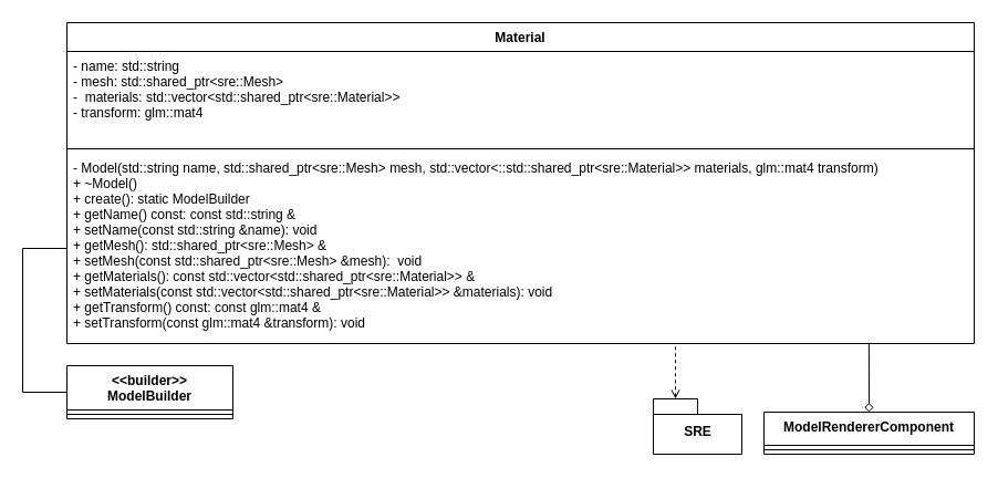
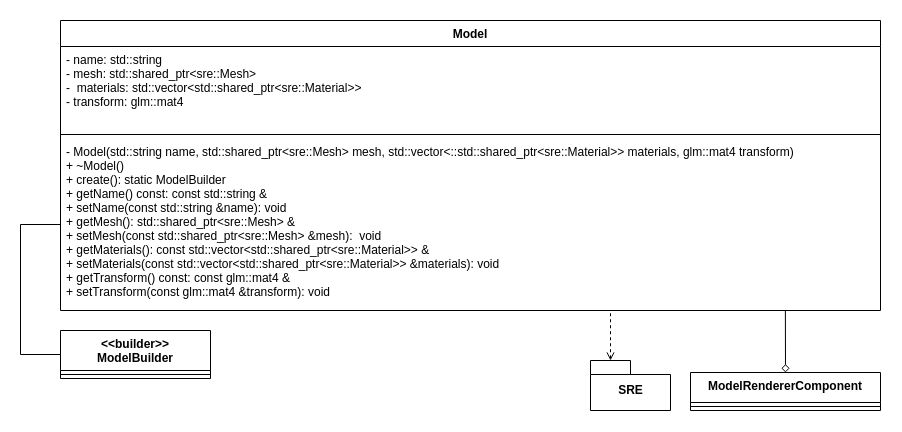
  <mxCell id="0" />
  <mxCell id="1" parent="0" />
- <mxCell id="2" value="Material" style="swimlane;fontStyle=1;align=center;verticalAlign=top;childLayout=stackLayout;horizontal=1;startSize=26;horizontalStack=0;resizeParent=1;resizeParentMax=0;resizeLast=0;collapsible=1;marginBottom=0;" parent="1" vertex="1"><mxGeometry x="60" y="20" width="820" height="290" as="geometry" /></mxCell>
+ <mxCell id="2" value="Model" style="swimlane;fontStyle=1;align=center;verticalAlign=top;childLayout=stackLayout;horizontal=1;startSize=26;horizontalStack=0;resizeParent=1;resizeParentMax=0;resizeLast=0;collapsible=1;marginBottom=0;" parent="1" vertex="1"><mxGeometry x="60" y="20" width="820" height="290" as="geometry" /></mxCell>
  <mxCell id="3" value="- name: std::string&#10;- mesh: std::shared_ptr&lt;sre::Mesh&gt;&#10;-  materials: std::vector&lt;std::shared_ptr&lt;sre::Material&gt;&gt;&#10;- transform: glm::mat4&#10;" style="text;strokeColor=none;fillColor=none;align=left;verticalAlign=top;spacingLeft=4;spacingRight=4;overflow=hidden;rotatable=0;points=[[0,0.5],[1,0.5]];portConstraint=eastwest;" parent="2" vertex="1"><mxGeometry y="26" width="820" height="84" as="geometry" /></mxCell>
  <mxCell id="4" value="" style="line;strokeWidth=1;fillColor=none;align=left;verticalAlign=middle;spacingTop=-1;spacingLeft=3;spacingRight=3;rotatable=0;labelPosition=right;points=[];portConstraint=eastwest;" parent="2" vertex="1"><mxGeometry y="110" width="820" height="8" as="geometry" /></mxCell>
  <mxCell id="5" value="- Model(std::string name, std::shared_ptr&lt;sre::Mesh&gt; mesh, std::vector&lt;::std::shared_ptr&lt;sre::Material&gt;&gt; materials, glm::mat4 transform)&#10;+ ~Model()&#10;+ create(): static ModelBuilder &#10;+ getName() const: const std::string &amp;&#10;+ setName(const std::string &amp;name): void &#10;+ getMesh(): std::shared_ptr&lt;sre::Mesh&gt; &amp;&#10;+ setMesh(const std::shared_ptr&lt;sre::Mesh&gt; &amp;mesh):  void&#10;+ getMaterials(): const std::vector&lt;std::shared_ptr&lt;sre::Material&gt;&gt; &amp;&#10;+ setMaterials(const std::vector&lt;std::shared_ptr&lt;sre::Material&gt;&gt; &amp;materials): void &#10;+ getTransform() const: const glm::mat4 &amp;&#10;+ setTransform(const glm::mat4 &amp;transform): void " style="text;strokeColor=none;fillColor=none;align=left;verticalAlign=top;spacingLeft=4;spacingRight=4;overflow=hidden;rotatable=0;points=[[0,0.5],[1,0.5]];portConstraint=eastwest;fontStyle=0" parent="2" vertex="1"><mxGeometry y="118" width="820" height="172" as="geometry" /></mxCell>
  <mxCell id="6" style="edgeStyle=orthogonalEdgeStyle;rounded=0;orthogonalLoop=1;jettySize=auto;html=1;exitX=0;exitY=0;exitDx=20;exitDy=0;exitPerimeter=0;endArrow=none;endFill=0;startArrow=open;startFill=0;dashed=1;" parent="1" source="7" target="5" edge="1"><mxGeometry relative="1" as="geometry"><Array as="points"><mxPoint x="610" y="330" /><mxPoint x="610" y="330" /></Array></mxGeometry></mxCell>
  <mxCell id="7" value="SRE" style="shape=folder;fontStyle=1;spacingTop=10;tabWidth=40;tabHeight=14;tabPosition=left;html=1;" parent="1" vertex="1"><mxGeometry x="590" y="360" width="80" height="50" as="geometry" /></mxCell>
  <mxCell id="8" style="edgeStyle=orthogonalEdgeStyle;rounded=0;orthogonalLoop=1;jettySize=auto;html=1;exitX=0;exitY=0.25;exitDx=0;exitDy=0;endArrow=none;endFill=0;" parent="1" source="9" target="5" edge="1"><mxGeometry relative="1" as="geometry"><Array as="points"><mxPoint x="60" y="354" /><mxPoint x="20" y="354" /><mxPoint x="20" y="224" /></Array><mxPoint x="58.53" y="421.52" as="sourcePoint" /></mxGeometry></mxCell>
  <mxCell id="9" value="&lt;&lt;builder&gt;&gt;&#10;ModelBuilder" style="swimlane;fontStyle=1;align=center;verticalAlign=top;childLayout=stackLayout;horizontal=1;startSize=40;horizontalStack=0;resizeParent=1;resizeParentMax=0;resizeLast=0;collapsible=1;marginBottom=0;" parent="1" vertex="1"><mxGeometry x="60" y="330" width="150" height="48" as="geometry" /></mxCell>
  <mxCell id="10" value="" style="line;strokeWidth=1;fillColor=none;align=left;verticalAlign=middle;spacingTop=-1;spacingLeft=3;spacingRight=3;rotatable=0;labelPosition=right;points=[];portConstraint=eastwest;" parent="9" vertex="1"><mxGeometry y="40" width="150" height="8" as="geometry" /></mxCell>
  <mxCell id="11" value="ModelRendererComponent" style="swimlane;fontStyle=1;align=center;verticalAlign=top;childLayout=stackLayout;horizontal=1;startSize=30;horizontalStack=0;resizeParent=1;resizeParentMax=0;resizeLast=0;collapsible=1;marginBottom=0;" parent="1" vertex="1"><mxGeometry x="690" y="372" width="190" height="38" as="geometry" /></mxCell>
  <mxCell id="12" value="" style="line;strokeWidth=1;fillColor=none;align=left;verticalAlign=middle;spacingTop=-1;spacingLeft=3;spacingRight=3;rotatable=0;labelPosition=right;points=[];portConstraint=eastwest;" parent="11" vertex="1"><mxGeometry y="30" width="190" height="8" as="geometry" /></mxCell>
  <mxCell id="13" value="" style="endArrow=none;html=1;exitX=0.5;exitY=0;exitDx=0;exitDy=0;entryX=0.884;entryY=0.998;entryDx=0;entryDy=0;entryPerimeter=0;startArrow=diamond;startFill=0;" parent="1" source="11" target="5" edge="1"><mxGeometry width="50" height="50" relative="1" as="geometry"><mxPoint x="560" y="390" as="sourcePoint" /><mxPoint x="610" y="340" as="targetPoint" /></mxGeometry></mxCell>
